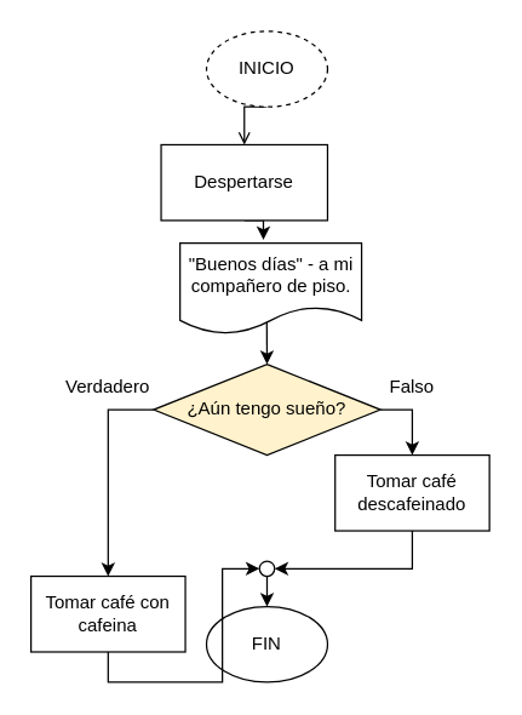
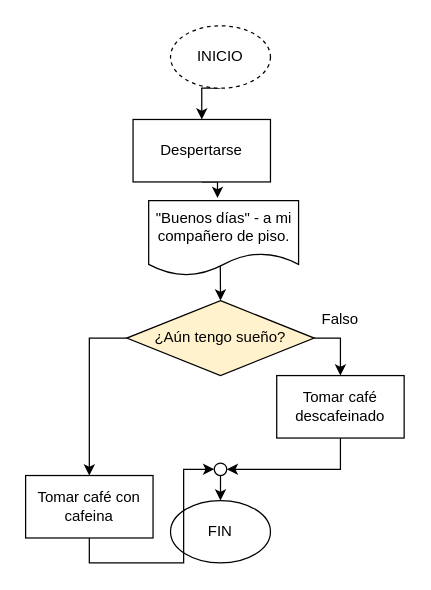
  <mxCell id="0" />
  <mxCell id="1" parent="0" />
- <mxCell id="2" style="edgeStyle=orthogonalEdgeStyle;rounded=0;orthogonalLoop=1;jettySize=auto;html=1;exitX=0.5;exitY=1;exitDx=0;exitDy=0;entryX=0.5;entryY=0;entryDx=0;entryDy=0;endArrow=open;" parent="1" source="3" target="14" edge="1"><mxGeometry relative="1" as="geometry"><mxPoint x="181" y="80" as="targetPoint" /></mxGeometry></mxCell>
+ <mxCell id="2" style="edgeStyle=orthogonalEdgeStyle;rounded=0;orthogonalLoop=1;jettySize=auto;html=1;exitX=0.5;exitY=1;exitDx=0;exitDy=0;entryX=0.5;entryY=0;entryDx=0;entryDy=0;" parent="1" source="3" target="14" edge="1"><mxGeometry relative="1" as="geometry"><mxPoint x="181" y="80" as="targetPoint" /></mxGeometry></mxCell>
  <mxCell id="3" value="INICIO" style="ellipse;whiteSpace=wrap;html=1;dashed=1;" parent="1" vertex="1"><mxGeometry x="136" y="20" width="80" height="50" as="geometry" /></mxCell>
  <mxCell id="4" value="FIN" style="ellipse;whiteSpace=wrap;html=1;" parent="1" vertex="1"><mxGeometry x="136" y="400" width="80" height="50" as="geometry" /></mxCell>
  <mxCell id="5" style="edgeStyle=orthogonalEdgeStyle;rounded=0;orthogonalLoop=1;jettySize=auto;html=1;exitX=0;exitY=0.5;exitDx=0;exitDy=0;entryX=0.5;entryY=0;entryDx=0;entryDy=0;" edge="1" parent="1" source="8" target="17"><mxGeometry relative="1" as="geometry" /></mxCell>
  <mxCell id="6" style="edgeStyle=orthogonalEdgeStyle;rounded=0;orthogonalLoop=1;jettySize=auto;html=1;exitX=1;exitY=0.5;exitDx=0;exitDy=0;entryX=0.5;entryY=0;entryDx=0;entryDy=0;" edge="1" parent="1" source="8" target="19"><mxGeometry relative="1" as="geometry" /></mxCell>
  <mxCell id="7" style="edgeStyle=orthogonalEdgeStyle;rounded=0;orthogonalLoop=1;jettySize=auto;html=1;exitX=0.5;exitY=0;exitDx=0;exitDy=0;entryX=0.478;entryY=0.871;entryDx=0;entryDy=0;entryPerimeter=0;startArrow=classic;startFill=1;endArrow=none;endFill=0;" edge="1" parent="1" source="8" target="15"><mxGeometry relative="1" as="geometry" /></mxCell>
  <mxCell id="8" value="¿Aún tengo sueño?" style="rhombus;whiteSpace=wrap;html=1;fillColor=#fff2cc;" parent="1" vertex="1"><mxGeometry x="101" y="240" width="150" height="60" as="geometry" /></mxCell>
  <mxCell id="9" style="edgeStyle=orthogonalEdgeStyle;rounded=0;orthogonalLoop=1;jettySize=auto;html=1;exitX=0;exitY=1;exitDx=0;exitDy=0;entryX=0.5;entryY=0;entryDx=0;entryDy=0;" parent="1" source="10" target="4" edge="1"><mxGeometry relative="1" as="geometry" /></mxCell>
  <mxCell id="10" value="" style="ellipse;whiteSpace=wrap;html=1;aspect=fixed;" parent="1" vertex="1"><mxGeometry x="171" y="370" width="10" height="10" as="geometry" /></mxCell>
- <mxCell id="11" value="Verdadero" style="text;html=1;strokeColor=none;fillColor=none;align=center;verticalAlign=middle;whiteSpace=wrap;rounded=0;" parent="1" vertex="1"><mxGeometry x="41" y="240" width="60" height="30" as="geometry" /></mxCell>
  <mxCell id="12" value="Falso" style="text;html=1;strokeColor=none;fillColor=none;align=center;verticalAlign=middle;whiteSpace=wrap;rounded=0;" parent="1" vertex="1"><mxGeometry x="242" y="240" width="60" height="30" as="geometry" /></mxCell>
  <mxCell id="13" style="edgeStyle=orthogonalEdgeStyle;rounded=0;orthogonalLoop=1;jettySize=auto;html=1;exitX=0.5;exitY=1;exitDx=0;exitDy=0;entryX=0.459;entryY=-0.036;entryDx=0;entryDy=0;entryPerimeter=0;" edge="1" parent="1" source="14" target="15"><mxGeometry relative="1" as="geometry" /></mxCell>
  <mxCell id="14" value="Despertarse" style="rounded=0;whiteSpace=wrap;html=1;" vertex="1" parent="1"><mxGeometry x="106" y="95" width="110" height="50" as="geometry" /></mxCell>
  <mxCell id="15" value="&quot;Buenos días&quot; - a mi compañero de piso." style="shape=document;whiteSpace=wrap;html=1;boundedLbl=1;" vertex="1" parent="1"><mxGeometry x="118.5" y="160" width="120" height="60" as="geometry" /></mxCell>
  <mxCell id="16" style="edgeStyle=orthogonalEdgeStyle;rounded=0;orthogonalLoop=1;jettySize=auto;html=1;exitX=0.5;exitY=1;exitDx=0;exitDy=0;entryX=0;entryY=0.5;entryDx=0;entryDy=0;" edge="1" parent="1" source="17" target="10"><mxGeometry relative="1" as="geometry" /></mxCell>
  <mxCell id="17" value="Tomar café con cafeina" style="rounded=0;whiteSpace=wrap;html=1;" vertex="1" parent="1"><mxGeometry x="20" y="380" width="102" height="50" as="geometry" /></mxCell>
  <mxCell id="18" style="edgeStyle=orthogonalEdgeStyle;rounded=0;orthogonalLoop=1;jettySize=auto;html=1;exitX=0.5;exitY=1;exitDx=0;exitDy=0;entryX=1;entryY=0.5;entryDx=0;entryDy=0;" edge="1" parent="1" source="19" target="10"><mxGeometry relative="1" as="geometry" /></mxCell>
  <mxCell id="19" value="Tomar café descafeinado" style="rounded=0;whiteSpace=wrap;html=1;" vertex="1" parent="1"><mxGeometry x="221" y="300" width="102" height="50" as="geometry" /></mxCell>
